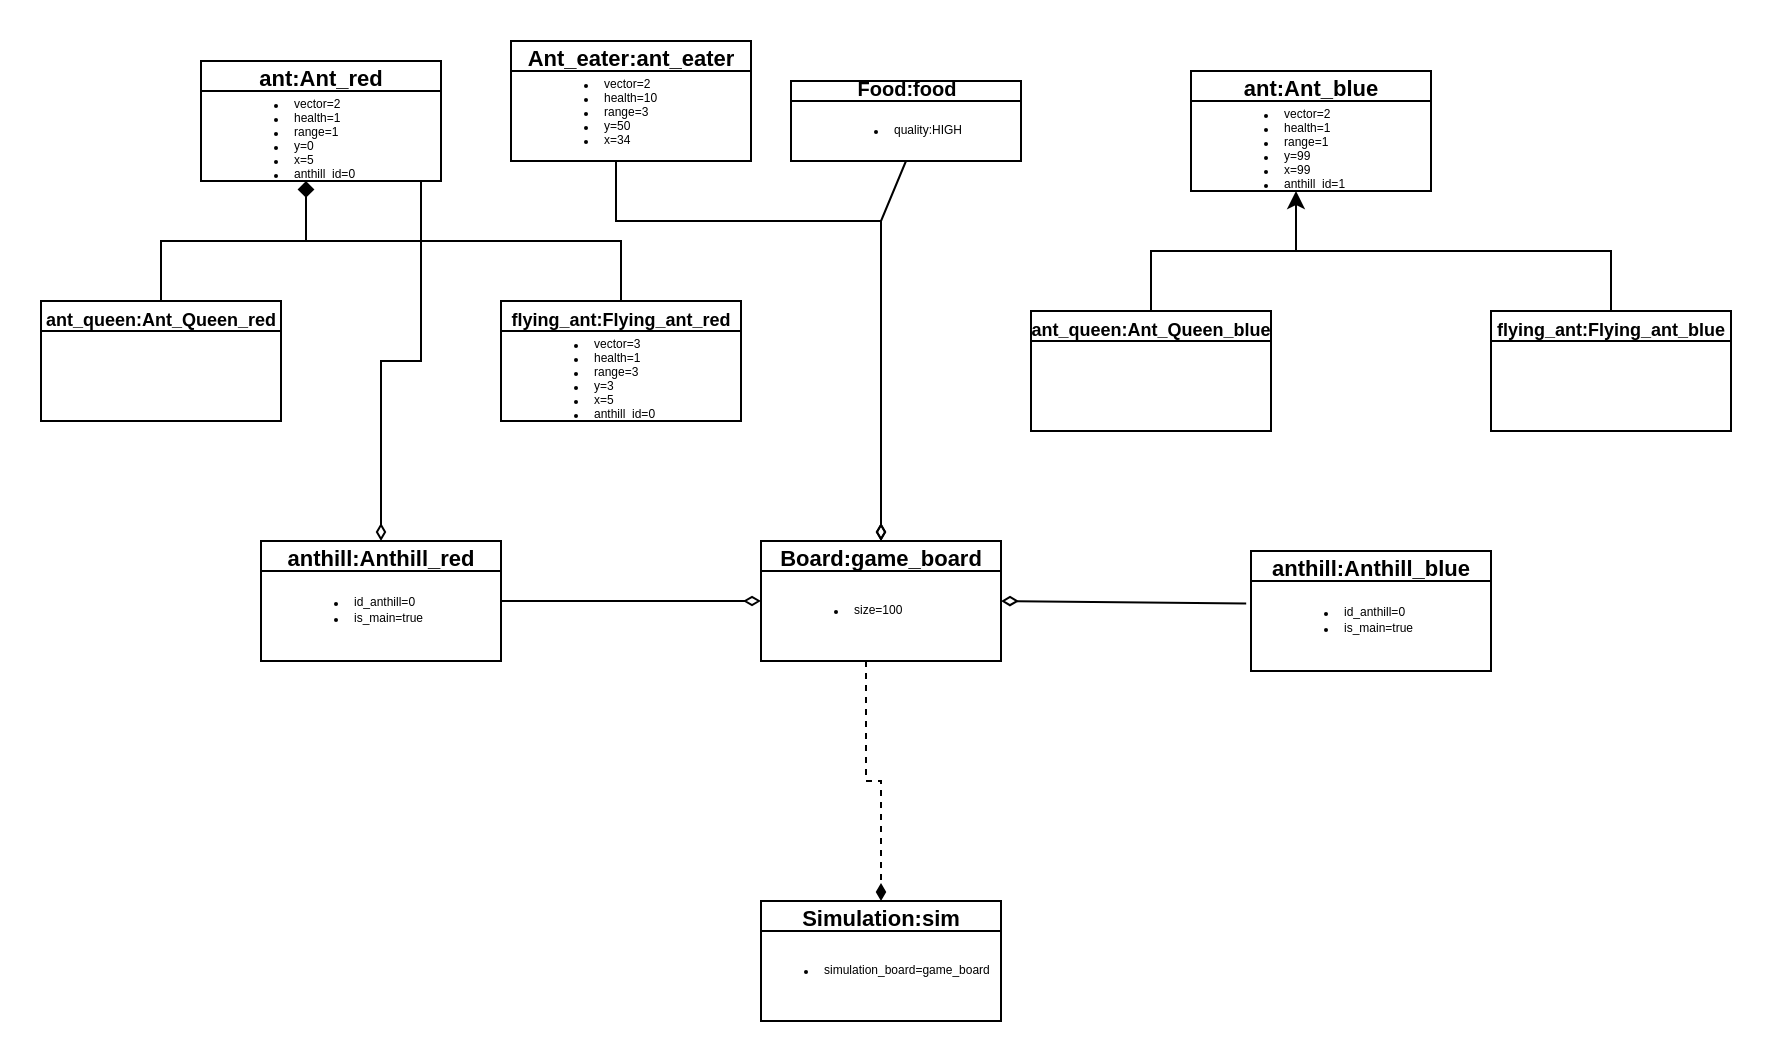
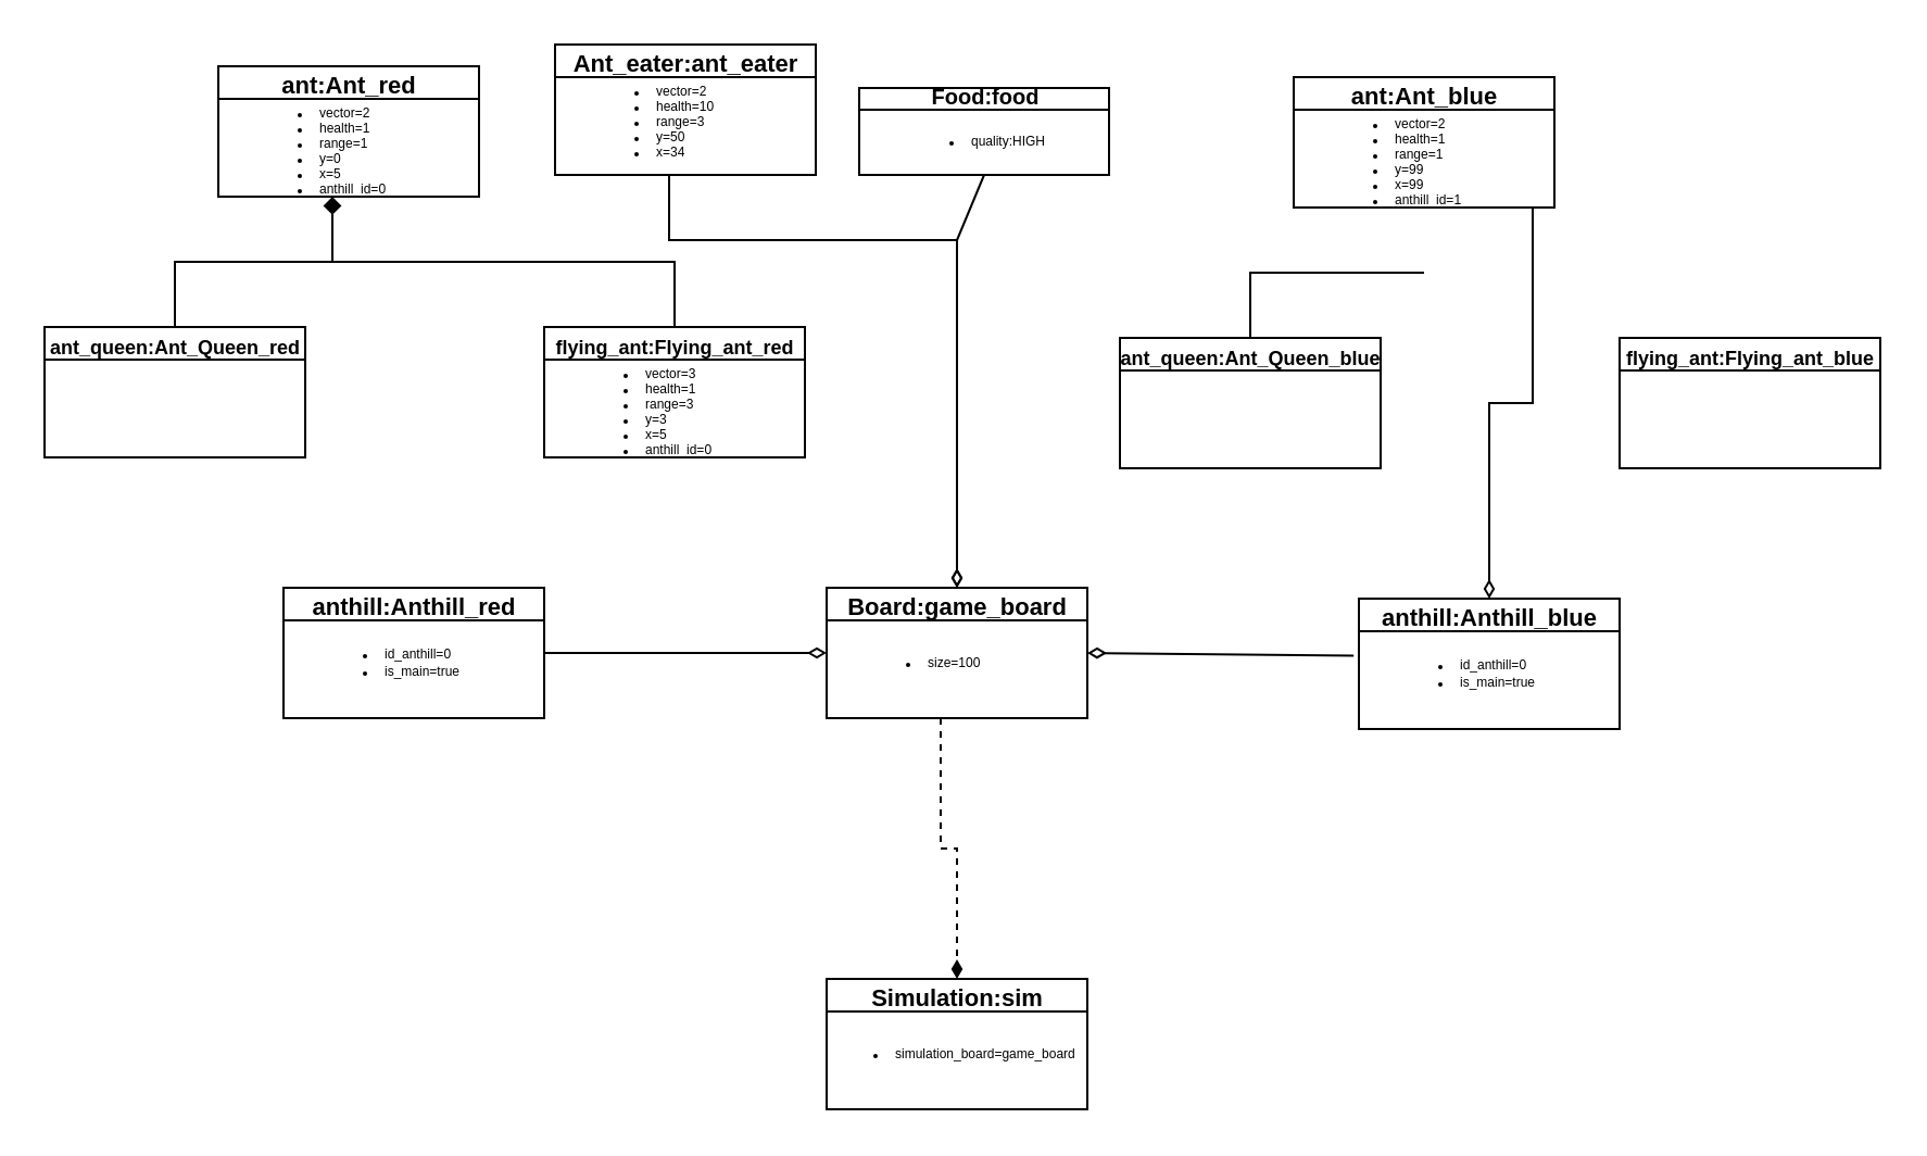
  <mxCell id="0" />
  <mxCell id="1" parent="0" />
  <mxCell id="2" value="" style="rounded=0;whiteSpace=wrap;html=1;fontSize=9;" parent="1" vertex="1"><mxGeometry x="515" y="155" width="120" height="60" as="geometry" /></mxCell>
  <mxCell id="3" value="" style="rounded=0;whiteSpace=wrap;html=1;" parent="1" vertex="1"><mxGeometry x="100" y="30" width="120" height="60" as="geometry" /></mxCell>
  <mxCell id="4" value="" style="endArrow=none;html=1;rounded=0;exitX=0;exitY=0.25;exitDx=0;exitDy=0;entryX=1;entryY=0.25;entryDx=0;entryDy=0;" parent="1" source="3" target="3" edge="1"><mxGeometry width="50" height="50" relative="1" as="geometry"><mxPoint x="170" y="80" as="sourcePoint" /><mxPoint x="220" y="30" as="targetPoint" /></mxGeometry></mxCell>
  <mxCell id="5" value="&lt;font style=&quot;font-size: 11px;&quot;&gt;ant:Ant_red&lt;/font&gt;" style="text;strokeColor=none;fillColor=none;html=1;fontSize=24;fontStyle=1;verticalAlign=middle;align=center;" parent="1" vertex="1"><mxGeometry x="125" y="30" width="70" height="10" as="geometry" /></mxCell>
  <mxCell id="6" value="&lt;ul style=&quot;font-size: 6px;&quot;&gt;&lt;li&gt;&lt;span style=&quot;background-color: initial;&quot;&gt;vector=2&lt;/span&gt;&lt;/li&gt;&lt;li&gt;health=1&lt;/li&gt;&lt;li&gt;range=1&lt;/li&gt;&lt;li&gt;y=0&lt;/li&gt;&lt;li&gt;x=5&lt;/li&gt;&lt;li&gt;anthill_id=0&lt;/li&gt;&lt;/ul&gt;" style="text;strokeColor=none;fillColor=none;html=1;whiteSpace=wrap;verticalAlign=middle;overflow=hidden;fontSize=11;" parent="1" vertex="1"><mxGeometry x="105" y="40" width="95" height="50" as="geometry" /></mxCell>
  <mxCell id="7" value="" style="rounded=0;whiteSpace=wrap;html=1;" parent="1" vertex="1"><mxGeometry y="150" width="120" height="60" as="geometry" x="20" /></mxCell>
  <mxCell id="8" value="" style="endArrow=none;html=1;rounded=0;exitX=0;exitY=0.25;exitDx=0;exitDy=0;entryX=1;entryY=0.25;entryDx=0;entryDy=0;" parent="1" source="7" target="7" edge="1"><mxGeometry width="50" height="50" relative="1" as="geometry"><mxPoint x="90" y="200" as="sourcePoint" /><mxPoint x="140" y="150" as="targetPoint" /></mxGeometry></mxCell>
  <mxCell id="9" value="&lt;font style=&quot;font-size: 9px;&quot;&gt;ant_queen:Ant_Queen_red&lt;/font&gt;" style="text;strokeColor=none;fillColor=none;html=1;fontSize=24;fontStyle=1;verticalAlign=middle;align=center;" parent="1" vertex="1"><mxGeometry x="45" y="150" width="70" height="10" as="geometry" /></mxCell>
  <mxCell id="10" value="" style="rounded=0;whiteSpace=wrap;html=1;" parent="1" vertex="1"><mxGeometry x="250" y="150" width="120" height="60" as="geometry" /></mxCell>
  <mxCell id="11" value="" style="endArrow=none;html=1;rounded=0;exitX=0;exitY=0.25;exitDx=0;exitDy=0;entryX=1;entryY=0.25;entryDx=0;entryDy=0;" parent="1" source="10" target="10" edge="1"><mxGeometry width="50" height="50" relative="1" as="geometry"><mxPoint x="320" y="200" as="sourcePoint" /><mxPoint x="370" y="150" as="targetPoint" /></mxGeometry></mxCell>
  <mxCell id="12" value="&lt;font style=&quot;font-size: 9px;&quot;&gt;flying_ant:Flying_ant_red&lt;/font&gt;" style="text;strokeColor=none;fillColor=none;html=1;fontSize=24;fontStyle=1;verticalAlign=middle;align=center;" parent="1" vertex="1"><mxGeometry x="275" y="150" width="70" height="10" as="geometry" /></mxCell>
  <mxCell id="13" value="&lt;ul style=&quot;font-size: 6px;&quot;&gt;&lt;li&gt;&lt;span style=&quot;background-color: initial;&quot;&gt;vector=3&lt;/span&gt;&lt;/li&gt;&lt;li&gt;health=1&lt;/li&gt;&lt;li&gt;range=3&lt;/li&gt;&lt;li&gt;y=3&lt;/li&gt;&lt;li&gt;x=5&lt;/li&gt;&lt;li&gt;anthill_id=0&lt;/li&gt;&lt;/ul&gt;" style="text;strokeColor=none;fillColor=none;html=1;whiteSpace=wrap;verticalAlign=middle;overflow=hidden;fontSize=11;" parent="1" vertex="1"><mxGeometry x="255" y="160" width="95" height="50" as="geometry" /></mxCell>
  <mxCell id="14" value="" style="endArrow=diamond;html=1;rounded=0;fontSize=9;entryX=0.5;entryY=1;entryDx=0;entryDy=0;exitX=0.5;exitY=0;exitDx=0;exitDy=0;edgeStyle=orthogonalEdgeStyle;" parent="1" source="12" target="6" edge="1"><mxGeometry width="50" height="50" relative="1" as="geometry"><mxPoint x="90" y="150" as="sourcePoint" /><mxPoint x="140" y="100" as="targetPoint" /></mxGeometry></mxCell>
  <mxCell id="15" value="" style="endArrow=none;html=1;rounded=0;fontSize=9;exitX=0.5;exitY=0;exitDx=0;exitDy=0;edgeStyle=orthogonalEdgeStyle;" parent="1" source="9" edge="1"><mxGeometry width="50" height="50" relative="1" as="geometry"><mxPoint x="160" y="200" as="sourcePoint" /><mxPoint x="160" y="120" as="targetPoint" /><Array as="points"><mxPoint x="80" y="120" /></Array></mxGeometry></mxCell>
  <mxCell id="16" value="" style="rounded=0;whiteSpace=wrap;html=1;" parent="1" vertex="1"><mxGeometry x="130" y="270" width="120" height="60" as="geometry" /></mxCell>
  <mxCell id="17" value="" style="endArrow=none;html=1;rounded=0;exitX=0;exitY=0.25;exitDx=0;exitDy=0;entryX=1;entryY=0.25;entryDx=0;entryDy=0;" parent="1" source="16" target="16" edge="1"><mxGeometry width="50" height="50" relative="1" as="geometry"><mxPoint x="200" y="320" as="sourcePoint" /><mxPoint x="250" y="270" as="targetPoint" /></mxGeometry></mxCell>
  <mxCell id="18" value="&lt;font style=&quot;font-size: 11px;&quot;&gt;anthill:Anthill_red&lt;/font&gt;" style="text;strokeColor=none;fillColor=none;html=1;fontSize=24;fontStyle=1;verticalAlign=middle;align=center;" parent="1" vertex="1"><mxGeometry x="155" y="270" width="70" height="10" as="geometry" /></mxCell>
  <mxCell id="19" value="&lt;ul style=&quot;font-size: 6px;&quot;&gt;&lt;li&gt;&lt;span style=&quot;background-color: initial;&quot;&gt;id_anthill=0&lt;/span&gt;&lt;/li&gt;&lt;li&gt;is_main=true&lt;/li&gt;&lt;/ul&gt;" style="text;strokeColor=none;fillColor=none;html=1;whiteSpace=wrap;verticalAlign=middle;overflow=hidden;fontSize=11;" parent="1" vertex="1"><mxGeometry x="135" y="280" width="95" height="50" as="geometry" /></mxCell>
- <mxCell id="20" value="" style="endArrow=diamondThin;html=1;rounded=0;fontSize=9;endFill=0;entryX=0.5;entryY=0;entryDx=0;entryDy=0;exitX=0.5;exitY=1;exitDx=0;exitDy=0;edgeStyle=orthogonalEdgeStyle;" parent="1" source="6" target="18" edge="1"><mxGeometry width="50" height="50" relative="1" as="geometry"><mxPoint x="160" y="200" as="sourcePoint" /><mxPoint x="210" y="150" as="targetPoint" /><Array as="points"><mxPoint x="210" y="90" /><mxPoint x="210" y="180" /><mxPoint x="190" y="180" /></Array></mxGeometry></mxCell>
  <mxCell id="21" value="" style="rounded=0;whiteSpace=wrap;html=1;" parent="1" vertex="1"><mxGeometry x="380" y="270" width="120" height="60" as="geometry" /></mxCell>
  <mxCell id="22" value="" style="endArrow=none;html=1;rounded=0;exitX=0;exitY=0.25;exitDx=0;exitDy=0;entryX=1;entryY=0.25;entryDx=0;entryDy=0;" parent="1" source="21" target="21" edge="1"><mxGeometry width="50" height="50" relative="1" as="geometry"><mxPoint x="450" y="320" as="sourcePoint" /><mxPoint x="500" y="270" as="targetPoint" /></mxGeometry></mxCell>
  <mxCell id="23" value="&lt;font style=&quot;font-size: 11px;&quot;&gt;Board:game_board&lt;br&gt;&lt;/font&gt;" style="text;strokeColor=none;fillColor=none;html=1;fontSize=24;fontStyle=1;verticalAlign=middle;align=center;" parent="1" vertex="1"><mxGeometry x="405" y="270" width="70" height="10" as="geometry" /></mxCell>
  <mxCell id="24" style="edgeStyle=orthogonalEdgeStyle;rounded=0;orthogonalLoop=1;jettySize=auto;html=1;exitX=0.5;exitY=1;exitDx=0;exitDy=0;entryX=0.5;entryY=0;entryDx=0;entryDy=0;fontSize=9;endArrow=diamondThin;endFill=1;dashed=1;" parent="1" source="25" target="56" edge="1"><mxGeometry relative="1" as="geometry" /></mxCell>
  <mxCell id="25" value="&lt;ul style=&quot;font-size: 6px;&quot;&gt;&lt;li&gt;size=100&lt;/li&gt;&lt;/ul&gt;" style="text;strokeColor=none;fillColor=none;html=1;whiteSpace=wrap;verticalAlign=middle;overflow=hidden;fontSize=11;" parent="1" vertex="1"><mxGeometry x="385" y="280" width="95" height="50" as="geometry" /></mxCell>
  <mxCell id="26" value="" style="endArrow=diamondThin;html=1;rounded=0;fontSize=9;entryX=0;entryY=0.5;entryDx=0;entryDy=0;exitX=1;exitY=0.5;exitDx=0;exitDy=0;endFill=0;" parent="1" source="16" target="21" edge="1"><mxGeometry width="50" height="50" relative="1" as="geometry"><mxPoint x="310" y="370" as="sourcePoint" /><mxPoint x="420" y="330" as="targetPoint" /></mxGeometry></mxCell>
  <mxCell id="27" value="" style="rounded=0;whiteSpace=wrap;html=1;" parent="1" vertex="1"><mxGeometry x="595" y="35" width="120" height="60" as="geometry" /></mxCell>
  <mxCell id="28" value="" style="endArrow=none;html=1;rounded=0;exitX=0;exitY=0.25;exitDx=0;exitDy=0;entryX=1;entryY=0.25;entryDx=0;entryDy=0;" parent="1" source="27" target="27" edge="1"><mxGeometry width="50" height="50" relative="1" as="geometry"><mxPoint x="665" y="85" as="sourcePoint" /><mxPoint x="715" y="35" as="targetPoint" /></mxGeometry></mxCell>
  <mxCell id="29" value="&lt;font style=&quot;font-size: 11px;&quot;&gt;ant:Ant_blue&lt;/font&gt;" style="text;strokeColor=none;fillColor=none;html=1;fontSize=24;fontStyle=1;verticalAlign=middle;align=center;" parent="1" vertex="1"><mxGeometry x="620" y="35" width="70" height="10" as="geometry" /></mxCell>
  <mxCell id="30" value="&lt;ul style=&quot;font-size: 6px;&quot;&gt;&lt;li&gt;&lt;span style=&quot;background-color: initial;&quot;&gt;vector=2&lt;/span&gt;&lt;/li&gt;&lt;li&gt;health=1&lt;/li&gt;&lt;li&gt;range=1&lt;/li&gt;&lt;li&gt;y=99&lt;/li&gt;&lt;li&gt;x=99&lt;/li&gt;&lt;li&gt;anthill_id=1&lt;/li&gt;&lt;/ul&gt;" style="text;strokeColor=none;fillColor=none;html=1;whiteSpace=wrap;verticalAlign=middle;overflow=hidden;fontSize=11;" parent="1" vertex="1"><mxGeometry x="600" y="45" width="95" height="50" as="geometry" /></mxCell>
  <mxCell id="31" value="&lt;font style=&quot;font-size: 9px;&quot;&gt;ant_queen:Ant_Queen_blue&lt;br&gt;&lt;/font&gt;" style="text;strokeColor=none;fillColor=none;html=1;fontSize=24;fontStyle=1;verticalAlign=middle;align=center;" parent="1" vertex="1"><mxGeometry x="540" y="155" width="70" height="10" as="geometry" /></mxCell>
  <mxCell id="32" value="" style="rounded=0;whiteSpace=wrap;html=1;" parent="1" vertex="1"><mxGeometry x="745" y="155" width="120" height="60" as="geometry" /></mxCell>
  <mxCell id="33" value="" style="endArrow=none;html=1;rounded=0;exitX=0;exitY=0.25;exitDx=0;exitDy=0;entryX=1;entryY=0.25;entryDx=0;entryDy=0;" parent="1" source="32" target="32" edge="1"><mxGeometry width="50" height="50" relative="1" as="geometry"><mxPoint x="815" y="205" as="sourcePoint" /><mxPoint x="865" y="155" as="targetPoint" /></mxGeometry></mxCell>
  <mxCell id="34" value="&lt;font style=&quot;font-size: 9px;&quot;&gt;flying_ant:Flying_ant_blue&lt;/font&gt;" style="text;strokeColor=none;fillColor=none;html=1;fontSize=24;fontStyle=1;verticalAlign=middle;align=center;" parent="1" vertex="1"><mxGeometry x="770" y="155" width="70" height="10" as="geometry" /></mxCell>
- <mxCell id="35" value="" style="endArrow=classic;html=1;rounded=0;fontSize=9;entryX=0.5;entryY=1;entryDx=0;entryDy=0;exitX=0.5;exitY=0;exitDx=0;exitDy=0;edgeStyle=orthogonalEdgeStyle;" parent="1" source="34" target="30" edge="1"><mxGeometry width="50" height="50" relative="1" as="geometry"><mxPoint x="585" y="155" as="sourcePoint" /><mxPoint x="635" y="105" as="targetPoint" /></mxGeometry></mxCell>
  <mxCell id="36" value="" style="endArrow=none;html=1;rounded=0;fontSize=9;exitX=0.5;exitY=0;exitDx=0;exitDy=0;edgeStyle=orthogonalEdgeStyle;" parent="1" source="31" edge="1"><mxGeometry width="50" height="50" relative="1" as="geometry"><mxPoint x="655" y="205" as="sourcePoint" /><mxPoint x="655" y="125" as="targetPoint" /><Array as="points"><mxPoint x="575" y="125" /></Array></mxGeometry></mxCell>
  <mxCell id="37" value="" style="rounded=0;whiteSpace=wrap;html=1;" parent="1" vertex="1"><mxGeometry x="625" y="275" width="120" height="60" as="geometry" /></mxCell>
  <mxCell id="38" value="" style="endArrow=none;html=1;rounded=0;exitX=0;exitY=0.25;exitDx=0;exitDy=0;entryX=1;entryY=0.25;entryDx=0;entryDy=0;" parent="1" source="37" target="37" edge="1"><mxGeometry width="50" height="50" relative="1" as="geometry"><mxPoint x="695" y="325" as="sourcePoint" /><mxPoint x="745" y="275" as="targetPoint" /></mxGeometry></mxCell>
  <mxCell id="39" value="&lt;font style=&quot;font-size: 11px;&quot;&gt;anthill:Anthill_blue&lt;/font&gt;" style="text;strokeColor=none;fillColor=none;html=1;fontSize=24;fontStyle=1;verticalAlign=middle;align=center;" parent="1" vertex="1"><mxGeometry x="650" y="275" width="70" height="10" as="geometry" /></mxCell>
  <mxCell id="40" value="&lt;ul style=&quot;font-size: 6px;&quot;&gt;&lt;li&gt;&lt;span style=&quot;background-color: initial;&quot;&gt;id_anthill=0&lt;/span&gt;&lt;/li&gt;&lt;li&gt;is_main=true&lt;/li&gt;&lt;/ul&gt;" style="text;strokeColor=none;fillColor=none;html=1;whiteSpace=wrap;verticalAlign=middle;overflow=hidden;fontSize=11;" parent="1" vertex="1"><mxGeometry x="630" y="285" width="95" height="50" as="geometry" /></mxCell>
+ <mxCell id="41" value="" style="endArrow=diamondThin;html=1;rounded=0;fontSize=9;endFill=0;entryX=0.5;entryY=0;entryDx=0;entryDy=0;exitX=0.5;exitY=1;exitDx=0;exitDy=0;edgeStyle=orthogonalEdgeStyle;" parent="1" source="30" target="39" edge="1"><mxGeometry width="50" height="50" relative="1" as="geometry"><mxPoint x="655" y="205" as="sourcePoint" /><mxPoint x="705" y="155" as="targetPoint" /><Array as="points"><mxPoint x="705" y="95" /><mxPoint x="705" y="185" /><mxPoint x="685" y="185" /></Array></mxGeometry></mxCell>
  <mxCell id="42" value="" style="endArrow=diamondThin;html=1;rounded=0;fontSize=9;entryX=1;entryY=0.5;entryDx=0;entryDy=0;exitX=-0.02;exitY=0.438;exitDx=0;exitDy=0;endFill=0;exitPerimeter=0;" parent="1" source="37" target="21" edge="1"><mxGeometry width="50" height="50" relative="1" as="geometry"><mxPoint x="805" y="375" as="sourcePoint" /><mxPoint x="875" y="305" as="targetPoint" /></mxGeometry></mxCell>
  <mxCell id="43" value="" style="endArrow=none;html=1;rounded=0;fontSize=9;exitX=0;exitY=0.25;exitDx=0;exitDy=0;entryX=1;entryY=0.25;entryDx=0;entryDy=0;" parent="1" source="2" target="2" edge="1"><mxGeometry width="50" height="50" relative="1" as="geometry"><mxPoint x="660" y="160" as="sourcePoint" /><mxPoint x="710" y="110" as="targetPoint" /></mxGeometry></mxCell>
  <mxCell id="44" value="" style="rounded=0;whiteSpace=wrap;html=1;" parent="1" vertex="1"><mxGeometry x="395" y="40" width="115" height="40" as="geometry" /></mxCell>
  <mxCell id="45" value="" style="endArrow=none;html=1;rounded=0;exitX=0;exitY=0.25;exitDx=0;exitDy=0;entryX=1;entryY=0.25;entryDx=0;entryDy=0;" parent="1" source="44" target="44" edge="1"><mxGeometry width="50" height="50" relative="1" as="geometry"><mxPoint x="465" y="90" as="sourcePoint" /><mxPoint x="515" y="40" as="targetPoint" /></mxGeometry></mxCell>
  <mxCell id="46" value="&lt;font size=&quot;1&quot;&gt;Food:food&lt;/font&gt;" style="text;strokeColor=none;fillColor=none;html=1;fontSize=24;fontStyle=1;verticalAlign=middle;align=center;" parent="1" vertex="1"><mxGeometry x="417.5" y="35" width="70" height="10" as="geometry" /></mxCell>
  <mxCell id="47" value="&lt;ul style=&quot;font-size: 6px;&quot;&gt;&lt;li&gt;quality:HIGH&lt;/li&gt;&lt;/ul&gt;" style="text;strokeColor=none;fillColor=none;html=1;whiteSpace=wrap;verticalAlign=middle;overflow=hidden;fontSize=11;" parent="1" vertex="1"><mxGeometry x="405" y="40" width="95" height="50" as="geometry" /></mxCell>
  <mxCell id="48" value="" style="endArrow=diamondThin;html=1;rounded=0;fontSize=9;entryX=0.5;entryY=0;entryDx=0;entryDy=0;exitX=0.5;exitY=1;exitDx=0;exitDy=0;endFill=0;" parent="1" source="44" target="23" edge="1"><mxGeometry width="50" height="50" relative="1" as="geometry"><mxPoint x="380" y="200" as="sourcePoint" /><mxPoint x="430" y="150" as="targetPoint" /><Array as="points"><mxPoint x="440" y="110" /></Array></mxGeometry></mxCell>
  <mxCell id="49" value="" style="rounded=0;whiteSpace=wrap;html=1;" parent="1" vertex="1"><mxGeometry x="255" y="20" width="120" height="60" as="geometry" /></mxCell>
  <mxCell id="50" value="" style="endArrow=none;html=1;rounded=0;exitX=0;exitY=0.25;exitDx=0;exitDy=0;entryX=1;entryY=0.25;entryDx=0;entryDy=0;" parent="1" source="49" target="49" edge="1"><mxGeometry width="50" height="50" relative="1" as="geometry"><mxPoint x="325" y="70" as="sourcePoint" /><mxPoint x="375" y="20" as="targetPoint" /></mxGeometry></mxCell>
  <mxCell id="51" value="&lt;font style=&quot;font-size: 11px;&quot;&gt;Ant_eater:ant_eater&lt;/font&gt;" style="text;strokeColor=none;fillColor=none;html=1;fontSize=24;fontStyle=1;verticalAlign=middle;align=center;" parent="1" vertex="1"><mxGeometry x="280" y="20" width="70" height="10" as="geometry" /></mxCell>
  <mxCell id="52" style="edgeStyle=orthogonalEdgeStyle;rounded=0;orthogonalLoop=1;jettySize=auto;html=1;exitX=0.5;exitY=1;exitDx=0;exitDy=0;fontSize=9;endArrow=diamondThin;endFill=0;" parent="1" source="53" edge="1"><mxGeometry relative="1" as="geometry"><mxPoint x="440" y="270" as="targetPoint" /><Array as="points"><mxPoint x="307" y="110" /><mxPoint x="440" y="110" /></Array></mxGeometry></mxCell>
  <mxCell id="53" value="&lt;ul style=&quot;font-size: 6px;&quot;&gt;&lt;li&gt;&lt;span style=&quot;background-color: initial;&quot;&gt;vector=2&lt;/span&gt;&lt;/li&gt;&lt;li&gt;health=10&lt;/li&gt;&lt;li&gt;range=3&lt;/li&gt;&lt;li&gt;y=50&lt;/li&gt;&lt;li&gt;x=34&lt;/li&gt;&lt;/ul&gt;" style="text;strokeColor=none;fillColor=none;html=1;whiteSpace=wrap;verticalAlign=middle;overflow=hidden;fontSize=11;" parent="1" vertex="1"><mxGeometry x="260" y="30" width="95" height="50" as="geometry" /></mxCell>
  <mxCell id="54" value="" style="rounded=0;whiteSpace=wrap;html=1;" parent="1" vertex="1"><mxGeometry x="380" y="450" width="120" height="60" as="geometry" /></mxCell>
  <mxCell id="55" value="" style="endArrow=none;html=1;rounded=0;exitX=0;exitY=0.25;exitDx=0;exitDy=0;entryX=1;entryY=0.25;entryDx=0;entryDy=0;" parent="1" source="54" target="54" edge="1"><mxGeometry width="50" height="50" relative="1" as="geometry"><mxPoint x="450" y="500" as="sourcePoint" /><mxPoint x="500" y="450" as="targetPoint" /></mxGeometry></mxCell>
  <mxCell id="56" value="&lt;font style=&quot;font-size: 11px;&quot;&gt;Simulation:sim&lt;br&gt;&lt;/font&gt;" style="text;strokeColor=none;fillColor=none;html=1;fontSize=24;fontStyle=1;verticalAlign=middle;align=center;" parent="1" vertex="1"><mxGeometry x="405" y="450" width="70" height="10" as="geometry" /></mxCell>
  <mxCell id="57" value="&lt;ul style=&quot;font-size: 6px;&quot;&gt;&lt;li&gt;simulation_board=game_board&lt;/li&gt;&lt;/ul&gt;" style="text;strokeColor=none;fillColor=none;html=1;whiteSpace=wrap;verticalAlign=middle;overflow=hidden;fontSize=11;align=left;" parent="1" vertex="1"><mxGeometry x="370" y="460" width="130" height="50" as="geometry" /></mxCell>
